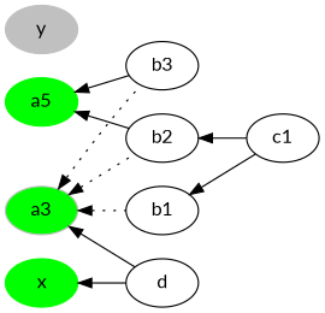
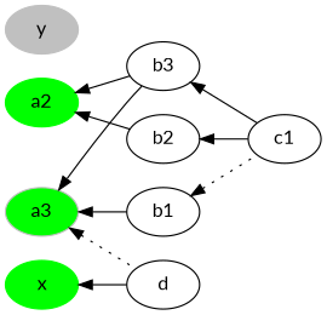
  digraph {
    fontname=Lato
    rankdir=LR
    node [fontname=Lato]
    edge [dir=back fontname=Lato]
    b1
    c1
    b2
    b3
    x [color=green style=filled]
    d
-   a2 [color=green style=filled label=a5]
+   a2 [color=green style=filled]
    y [color=grey style=filled]
    a3 [color=grey fillcolor=green style=filled]
-   b1 -> c1
+   b1 -> c1 [style=dotted]
    b2 -> c1
+   b3 -> c1
    x -> d
    a2 -> b2
    a2 -> b3
-   a3 -> b1 [style=dotted]
-   a3 -> b2 [style=dotted]
-   a3 -> b3 [style=dotted]
-   a3 -> d [style=solid]
+   a3 -> b1 [style=solid]
+   a3 -> b3 [style=solid]
+   a3 -> d [style=dotted]
  }
